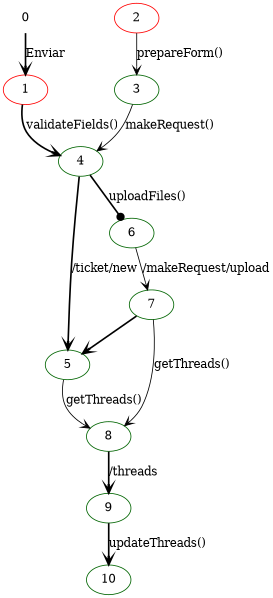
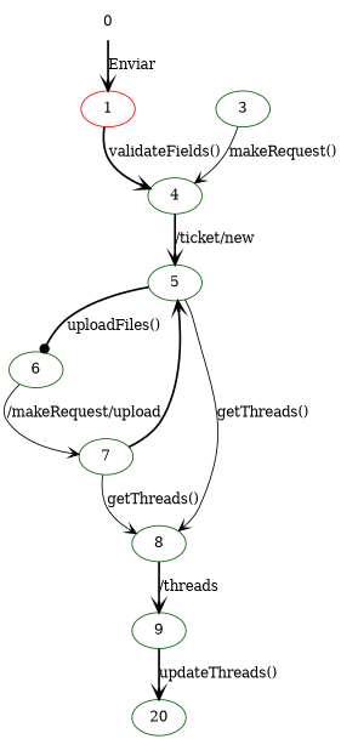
  digraph {
    node [color=darkgreen]
    edge [arrowhead=vee style=bold]
    0 [shape=none]
    1 [color=red]
    4
-   2 [color=red]
    3
    5
    6
    8
    7
    9
-   10
+   10 [label=20]
    0 -> 1 [label=Enviar]
    1 -> 4 [label="validateFields()"]
    4 -> 5 [label="/ticket/new"]
-   2 -> 3 [label="prepareForm()" style=solid]
    3 -> 4 [label="makeRequest()" style=solid]
-   4 -> 6 [arrowhead=dot label="uploadFiles()"]
+   5 -> 6 [arrowhead=dot label="uploadFiles()"]
    5 -> 8 [label="getThreads()" style=solid]
    6 -> 7 [label="/makeRequest/upload" style=solid]
    8 -> 9 [label="/threads"]
    7 -> 5
    7 -> 8 [label="getThreads()" style=solid]
    9 -> 10 [label="updateThreads()"]
  }
